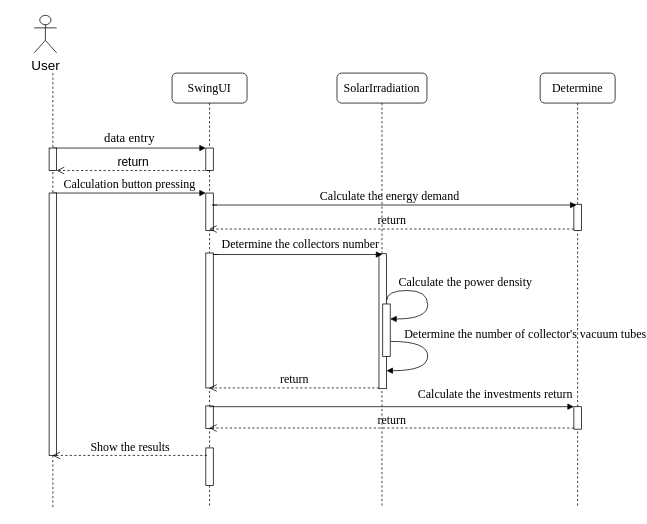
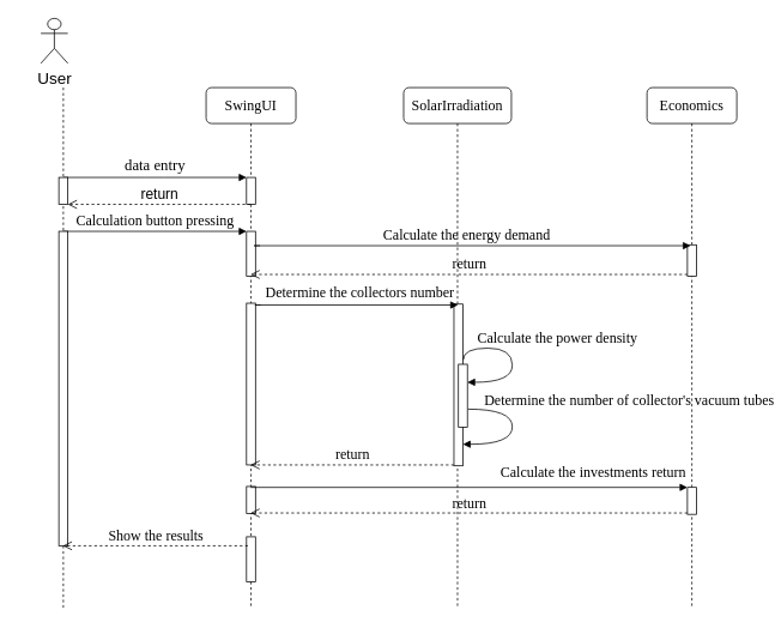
  <mxCell id="0" />
  <mxCell id="1" parent="0" />
  <mxCell id="2" value="&lt;font style=&quot;font-size: 16px;&quot;&gt;SwingUI&lt;/font&gt;" style="shape=umlLifeline;perimeter=lifelinePerimeter;whiteSpace=wrap;html=1;container=1;collapsible=0;recursiveResize=0;outlineConnect=0;rounded=1;shadow=0;comic=0;labelBackgroundColor=none;strokeWidth=1;fontFamily=Verdana;fontSize=12;align=center;" parent="1" vertex="1"><mxGeometry x="229" y="97" width="100" height="580" as="geometry" /></mxCell>
  <mxCell id="3" value="" style="html=1;points=[];perimeter=orthogonalPerimeter;rounded=0;shadow=0;comic=0;labelBackgroundColor=none;strokeWidth=1;fontFamily=Verdana;fontSize=12;align=center;" parent="2" vertex="1"><mxGeometry x="45" y="100" width="10" height="30" as="geometry" /></mxCell>
  <mxCell id="4" value="" style="html=1;points=[];perimeter=orthogonalPerimeter;rounded=0;shadow=0;comic=0;labelBackgroundColor=none;strokeWidth=1;fontFamily=Verdana;fontSize=12;align=center;" parent="2" vertex="1"><mxGeometry x="45" y="160" width="10" height="50" as="geometry" /></mxCell>
  <mxCell id="5" value="&lt;font style=&quot;font-size: 16px;&quot;&gt;Calculation button pressing&lt;/font&gt;" style="html=1;verticalAlign=bottom;endArrow=block;entryX=0;entryY=0;labelBackgroundColor=none;fontFamily=Verdana;fontSize=12;edgeStyle=elbowEdgeStyle;elbow=vertical;" parent="2" source="13" edge="1"><mxGeometry relative="1" as="geometry"><mxPoint x="-90" y="160.33" as="sourcePoint" /><mxPoint x="45" y="160.33" as="targetPoint" /></mxGeometry></mxCell>
  <mxCell id="6" value="" style="html=1;points=[];perimeter=orthogonalPerimeter;rounded=0;shadow=0;comic=0;labelBackgroundColor=none;strokeWidth=1;fontFamily=Verdana;fontSize=12;align=center;" parent="2" vertex="1"><mxGeometry x="45" y="240" width="10" height="180" as="geometry" /></mxCell>
  <mxCell id="7" value="" style="html=1;points=[];perimeter=orthogonalPerimeter;rounded=0;shadow=0;comic=0;labelBackgroundColor=none;strokeWidth=1;fontFamily=Verdana;fontSize=12;align=center;" parent="2" vertex="1"><mxGeometry x="45" y="444" width="10" height="30" as="geometry" /></mxCell>
  <mxCell id="8" value="" style="html=1;points=[];perimeter=orthogonalPerimeter;rounded=0;shadow=0;comic=0;labelBackgroundColor=none;strokeWidth=1;fontFamily=Verdana;fontSize=12;align=center;" parent="2" vertex="1"><mxGeometry x="45" y="500" width="10" height="50" as="geometry" /></mxCell>
  <mxCell id="9" value="&lt;font style=&quot;font-size: 16px;&quot;&gt;SolarIrradiation&lt;/font&gt;" style="shape=umlLifeline;perimeter=lifelinePerimeter;whiteSpace=wrap;html=1;container=1;collapsible=0;recursiveResize=0;outlineConnect=0;rounded=1;shadow=0;comic=0;labelBackgroundColor=none;strokeWidth=1;fontFamily=Verdana;fontSize=12;align=center;" parent="1" vertex="1"><mxGeometry x="449" y="97" width="120" height="580" as="geometry" /></mxCell>
- <mxCell id="10" value="&lt;font style=&quot;font-size: 16px;&quot;&gt;Determine&lt;/font&gt;" style="shape=umlLifeline;perimeter=lifelinePerimeter;whiteSpace=wrap;html=1;container=1;collapsible=0;recursiveResize=0;outlineConnect=0;rounded=1;shadow=0;comic=0;labelBackgroundColor=none;strokeWidth=1;fontFamily=Verdana;fontSize=12;align=center;" parent="1" vertex="1"><mxGeometry x="720" y="97" width="100" height="580" as="geometry" /></mxCell>
+ <mxCell id="10" value="&lt;font style=&quot;font-size: 16px;&quot;&gt;Economics&lt;/font&gt;" style="shape=umlLifeline;perimeter=lifelinePerimeter;whiteSpace=wrap;html=1;container=1;collapsible=0;recursiveResize=0;outlineConnect=0;rounded=1;shadow=0;comic=0;labelBackgroundColor=none;strokeWidth=1;fontFamily=Verdana;fontSize=12;align=center;" parent="1" vertex="1"><mxGeometry x="720" y="97" width="100" height="580" as="geometry" /></mxCell>
  <mxCell id="11" value="" style="html=1;points=[];perimeter=orthogonalPerimeter;rounded=0;shadow=0;comic=0;labelBackgroundColor=none;strokeColor=#000000;strokeWidth=1;fillColor=#FFFFFF;fontFamily=Verdana;fontSize=12;fontColor=#000000;align=center;" parent="10" vertex="1"><mxGeometry x="45" y="445" width="10" height="30" as="geometry" /></mxCell>
  <mxCell id="12" value="" style="html=1;points=[];perimeter=orthogonalPerimeter;rounded=0;shadow=0;comic=0;labelBackgroundColor=none;strokeWidth=1;fontFamily=Verdana;fontSize=12;align=center;" parent="10" vertex="1"><mxGeometry x="45" y="175" width="10" height="35" as="geometry" /></mxCell>
  <mxCell id="13" value="" style="shape=umlLifeline;perimeter=lifelinePerimeter;whiteSpace=wrap;html=1;container=0;collapsible=0;recursiveResize=0;outlineConnect=0;rounded=1;shadow=0;comic=0;labelBackgroundColor=none;strokeWidth=1;fontFamily=Verdana;fontSize=12;align=center;size=0;" parent="1" vertex="1"><mxGeometry x="20" y="97" width="100" height="580" as="geometry" /></mxCell>
  <mxCell id="14" value="" style="html=1;points=[];perimeter=orthogonalPerimeter;rounded=0;shadow=0;comic=0;labelBackgroundColor=none;strokeWidth=1;fontFamily=Verdana;fontSize=12;align=center;" parent="1" vertex="1"><mxGeometry x="505" y="338" width="10" height="180" as="geometry" /></mxCell>
  <mxCell id="15" value="&lt;font style=&quot;font-size: 16px;&quot;&gt;return&lt;/font&gt;" style="html=1;verticalAlign=bottom;endArrow=open;dashed=1;endSize=8;labelBackgroundColor=none;fontFamily=Verdana;fontSize=12;edgeStyle=elbowEdgeStyle;elbow=vertical;" parent="1" target="2" edge="1"><mxGeometry x="-0.001" relative="1" as="geometry"><mxPoint x="430" y="305" as="targetPoint" /><Array as="points"><mxPoint x="590" y="305" /><mxPoint x="620" y="305" /></Array><mxPoint x="765" y="305" as="sourcePoint" /><mxPoint as="offset" /></mxGeometry></mxCell>
  <mxCell id="16" value="&lt;font style=&quot;font-size: 16px;&quot;&gt;Calculate the investments return&lt;/font&gt;" style="html=1;verticalAlign=bottom;endArrow=block;entryX=0;entryY=0;labelBackgroundColor=none;fontFamily=Verdana;fontSize=12;" parent="1" source="2" target="11" edge="1"><mxGeometry x="0.568" y="5" relative="1" as="geometry"><mxPoint x="570" y="527" as="sourcePoint" /><mxPoint as="offset" /></mxGeometry></mxCell>
  <mxCell id="17" value="&lt;font style=&quot;font-size: 16px;&quot;&gt;return&lt;/font&gt;" style="html=1;verticalAlign=bottom;endArrow=open;dashed=1;endSize=8;exitX=0;exitY=0.95;labelBackgroundColor=none;fontFamily=Verdana;fontSize=12;" parent="1" source="11" target="2" edge="1"><mxGeometry relative="1" as="geometry"><mxPoint x="515" y="495.5" as="targetPoint" /></mxGeometry></mxCell>
  <mxCell id="18" value="&lt;font style=&quot;font-size: 17px;&quot;&gt;data entry&lt;/font&gt;" style="html=1;verticalAlign=bottom;endArrow=block;entryX=0;entryY=0;labelBackgroundColor=none;fontFamily=Verdana;fontSize=12;edgeStyle=elbowEdgeStyle;elbow=vertical;" parent="1" target="3" edge="1"><mxGeometry relative="1" as="geometry"><mxPoint x="70" y="197" as="sourcePoint" /></mxGeometry></mxCell>
  <mxCell id="19" value="" style="html=1;points=[];perimeter=orthogonalPerimeter;rounded=0;shadow=0;comic=0;labelBackgroundColor=none;strokeWidth=1;fontFamily=Verdana;fontSize=12;align=center;" parent="1" vertex="1"><mxGeometry x="510" y="405" width="10" height="70" as="geometry" /></mxCell>
  <mxCell id="20" value="&lt;font style=&quot;font-size: 16px;&quot;&gt;Calculate the power density&lt;/font&gt;" style="html=1;verticalAlign=bottom;endArrow=block;labelBackgroundColor=none;fontFamily=Verdana;fontSize=12;elbow=vertical;edgeStyle=orthogonalEdgeStyle;curved=1;entryX=1;entryY=0.286;entryPerimeter=0;exitX=1.038;exitY=0.345;exitPerimeter=0;" parent="1" source="14" target="19" edge="1"><mxGeometry x="-0.13" y="50" relative="1" as="geometry"><mxPoint x="385" y="335" as="sourcePoint" /><mxPoint x="515" y="335" as="targetPoint" /><Array as="points"><mxPoint x="570" y="387" /><mxPoint x="570" y="425" /></Array><mxPoint as="offset" /></mxGeometry></mxCell>
  <mxCell id="21" value="&lt;font style=&quot;font-size: 16px;&quot;&gt;Determine the number of collector's vacuum tubes&lt;/font&gt;" style="html=1;verticalAlign=bottom;endArrow=block;labelBackgroundColor=none;fontFamily=Verdana;fontSize=12;elbow=vertical;edgeStyle=orthogonalEdgeStyle;curved=1;exitX=1.066;exitY=0.713;exitPerimeter=0;" parent="1" source="19" edge="1"><mxGeometry x="-0.283" y="130" relative="1" as="geometry"><mxPoint x="530.333" y="455" as="sourcePoint" /><mxPoint x="515" y="494" as="targetPoint" /><Array as="points"><mxPoint x="570" y="455" /><mxPoint x="570" y="494" /></Array><mxPoint as="offset" /></mxGeometry></mxCell>
  <mxCell id="22" value="&lt;font style=&quot;font-size: 18px;&quot;&gt;User&lt;/font&gt;" style="shape=umlActor;verticalLabelPosition=bottom;verticalAlign=top;html=1;outlineConnect=0;" parent="1" vertex="1"><mxGeometry x="45" y="20" width="30" height="50" as="geometry" /></mxCell>
  <mxCell id="23" value="&lt;font style=&quot;font-size: 16px;&quot;&gt;return&lt;/font&gt;" style="html=1;verticalAlign=bottom;endArrow=open;dashed=1;endSize=8;edgeStyle=elbowEdgeStyle;elbow=vertical;curved=0;rounded=0;" parent="1" source="2" target="24" edge="1"><mxGeometry relative="1" as="geometry"><mxPoint x="247" y="223.92" as="sourcePoint" /><mxPoint x="106.667" y="224" as="targetPoint" /><Array as="points"><mxPoint x="287" y="224" /></Array></mxGeometry></mxCell>
  <mxCell id="24" value="" style="html=1;points=[];perimeter=orthogonalPerimeter;rounded=0;shadow=0;comic=0;labelBackgroundColor=none;strokeWidth=1;fontFamily=Verdana;fontSize=12;align=center;" parent="1" vertex="1"><mxGeometry x="65" y="197" width="10" height="30" as="geometry" /></mxCell>
  <mxCell id="25" value="" style="html=1;points=[];perimeter=orthogonalPerimeter;rounded=0;shadow=0;comic=0;labelBackgroundColor=none;strokeWidth=1;fontFamily=Verdana;fontSize=12;align=center;" parent="1" vertex="1"><mxGeometry x="65" y="257" width="10" height="350" as="geometry" /></mxCell>
  <mxCell id="26" value="&lt;font style=&quot;font-size: 16px;&quot;&gt;Calculate the energy demand&lt;/font&gt;" style="html=1;verticalAlign=bottom;endArrow=block;labelBackgroundColor=none;fontFamily=Verdana;fontSize=12;edgeStyle=elbowEdgeStyle;elbow=vertical;" parent="1" edge="1"><mxGeometry relative="1" as="geometry"><mxPoint x="289" y="273" as="sourcePoint" /><mxPoint x="768.5" y="273" as="targetPoint" /><Array as="points"><mxPoint x="279" y="273" /></Array></mxGeometry></mxCell>
  <mxCell id="27" value="&lt;font style=&quot;font-size: 16px;&quot;&gt;Determine the collectors number&lt;/font&gt;" style="html=1;verticalAlign=bottom;endArrow=block;labelBackgroundColor=none;fontFamily=Verdana;fontSize=12;edgeStyle=elbowEdgeStyle;elbow=vertical;" parent="1" edge="1"><mxGeometry x="0.086" y="2" relative="1" as="geometry"><mxPoint x="290" y="339" as="sourcePoint" /><mxPoint x="509.5" y="339" as="targetPoint" /><Array as="points"><mxPoint x="280" y="339" /></Array><mxPoint as="offset" /></mxGeometry></mxCell>
  <mxCell id="28" value="&lt;font style=&quot;font-size: 16px;&quot;&gt;return&lt;/font&gt;" style="html=1;verticalAlign=bottom;endArrow=open;dashed=1;endSize=8;exitX=0;exitY=0.95;labelBackgroundColor=none;fontFamily=Verdana;fontSize=12;" parent="1" target="2" edge="1"><mxGeometry relative="1" as="geometry"><mxPoint x="310" y="517" as="targetPoint" /><mxPoint x="505" y="517" as="sourcePoint" /></mxGeometry></mxCell>
  <mxCell id="29" value="&lt;font style=&quot;font-size: 16px;&quot;&gt;Show the results&lt;/font&gt;" style="html=1;verticalAlign=bottom;endArrow=open;dashed=1;endSize=8;labelBackgroundColor=none;fontFamily=Verdana;fontSize=12;" parent="1" target="13" edge="1"><mxGeometry relative="1" as="geometry"><mxPoint x="137" y="607" as="targetPoint" /><mxPoint x="275.5" y="607" as="sourcePoint" /></mxGeometry></mxCell>
